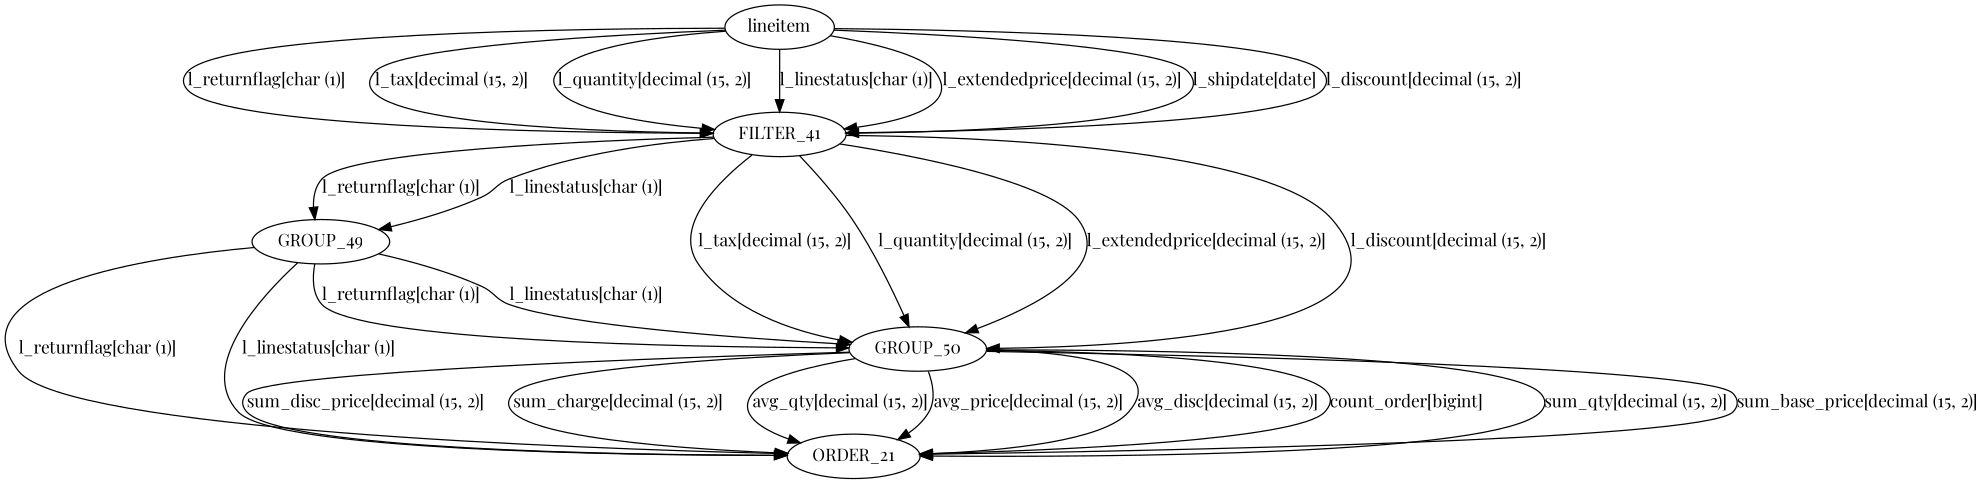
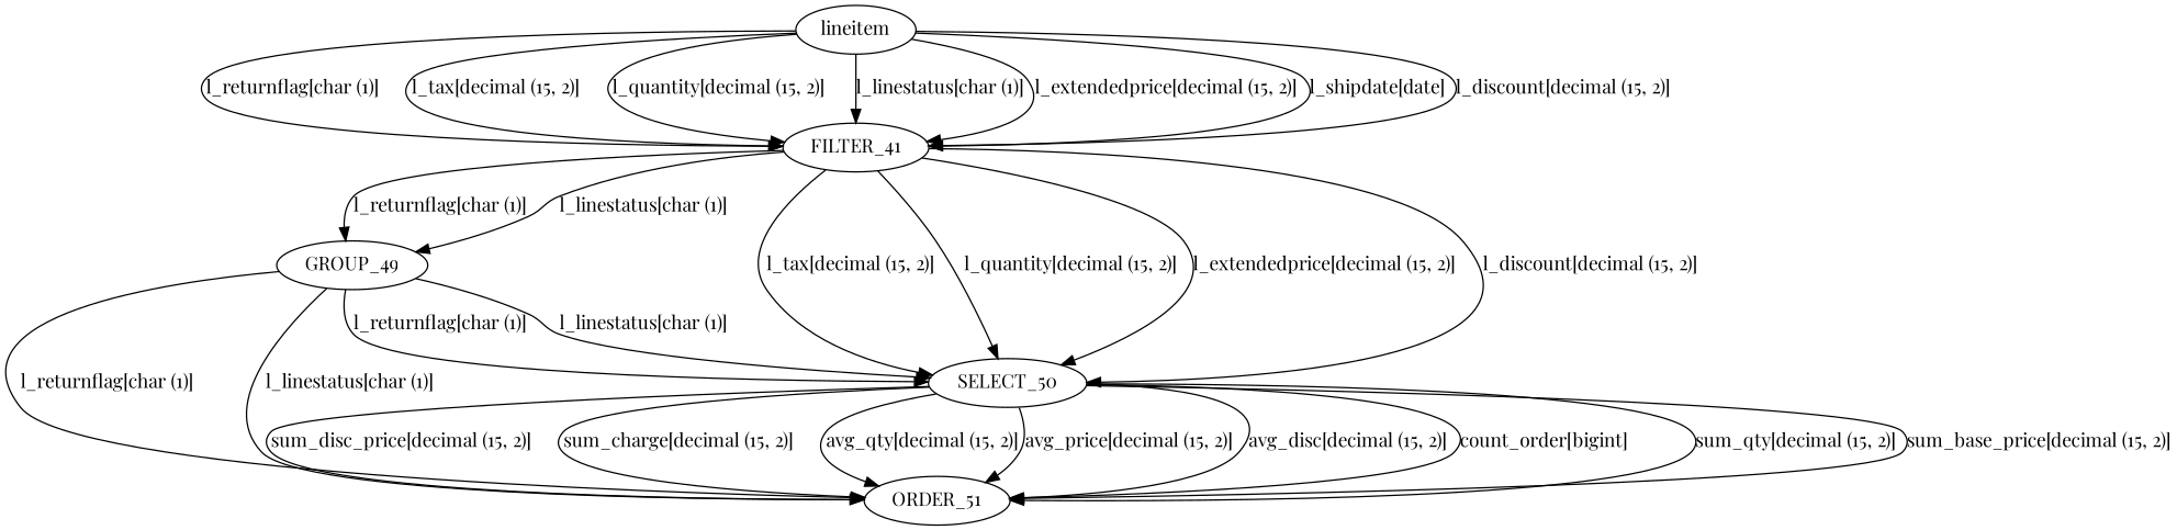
  digraph {
    fontname="Playfair Display"
    node [fontname="Playfair Display"]
    edge [fontname="Playfair Display"]
    n1 [label=FILTER_41]
    lineitem
    GROUP_49
-   SELECT_50 [label=GROUP_50]
-   ORDER_51 [label=ORDER_21]
+   SELECT_50
+   ORDER_51
    n1 -> GROUP_49 [label="l_returnflag[char (1)]"]
    n1 -> GROUP_49 [label="l_linestatus[char (1)]"]
    n1 -> SELECT_50 [label="l_tax[decimal (15, 2)]"]
    n1 -> SELECT_50 [label="l_quantity[decimal (15, 2)]"]
    n1 -> SELECT_50 [label="l_extendedprice[decimal (15, 2)]"]
    n1 -> SELECT_50 [label="l_discount[decimal (15, 2)]"]
    lineitem -> n1 [label="l_returnflag[char (1)]"]
    lineitem -> n1 [label="l_tax[decimal (15, 2)]"]
    lineitem -> n1 [label="l_quantity[decimal (15, 2)]"]
    lineitem -> n1 [label="l_linestatus[char (1)]"]
    lineitem -> n1 [label="l_extendedprice[decimal (15, 2)]"]
    lineitem -> n1 [label="l_shipdate[date]"]
    lineitem -> n1 [label="l_discount[decimal (15, 2)]"]
    GROUP_49 -> SELECT_50 [label="l_returnflag[char (1)]"]
    GROUP_49 -> SELECT_50 [label="l_linestatus[char (1)]"]
    GROUP_49 -> ORDER_51 [label="l_returnflag[char (1)]"]
    GROUP_49 -> ORDER_51 [label="l_linestatus[char (1)]"]
    SELECT_50 -> ORDER_51 [label="sum_qty[decimal (15, 2)]"]
    SELECT_50 -> ORDER_51 [label="sum_base_price[decimal (15, 2)]"]
    SELECT_50 -> ORDER_51 [label="sum_disc_price[decimal (15, 2)]"]
    SELECT_50 -> ORDER_51 [label="sum_charge[decimal (15, 2)]"]
    SELECT_50 -> ORDER_51 [label="avg_qty[decimal (15, 2)]"]
    SELECT_50 -> ORDER_51 [label="avg_price[decimal (15, 2)]"]
    SELECT_50 -> ORDER_51 [label="avg_disc[decimal (15, 2)]"]
    SELECT_50 -> ORDER_51 [label="count_order[bigint]"]
  }
